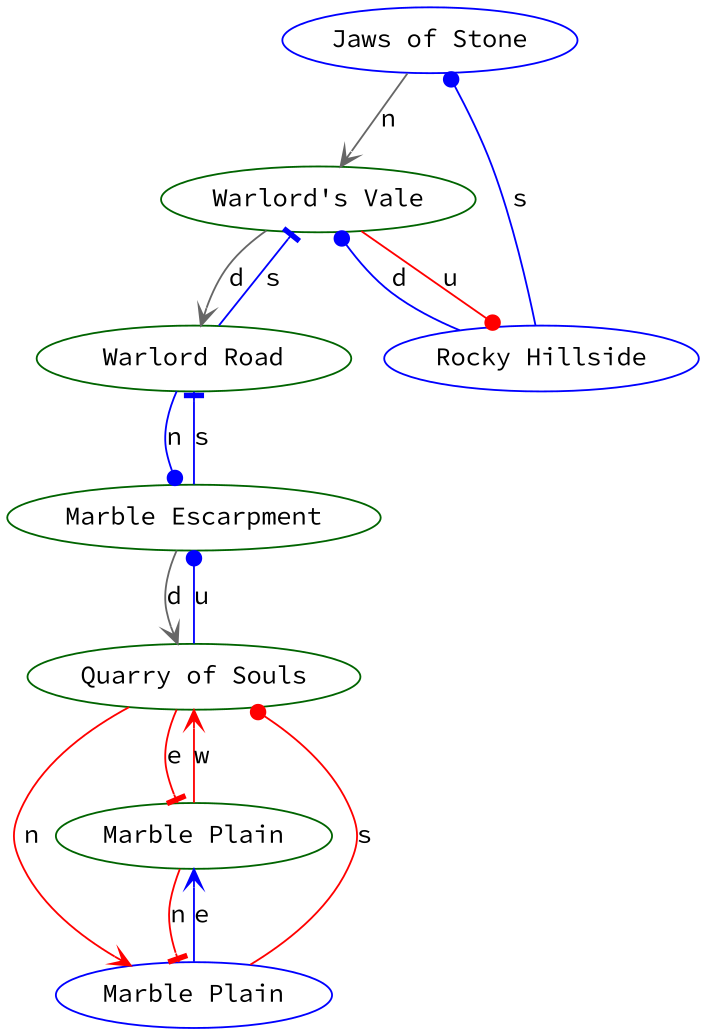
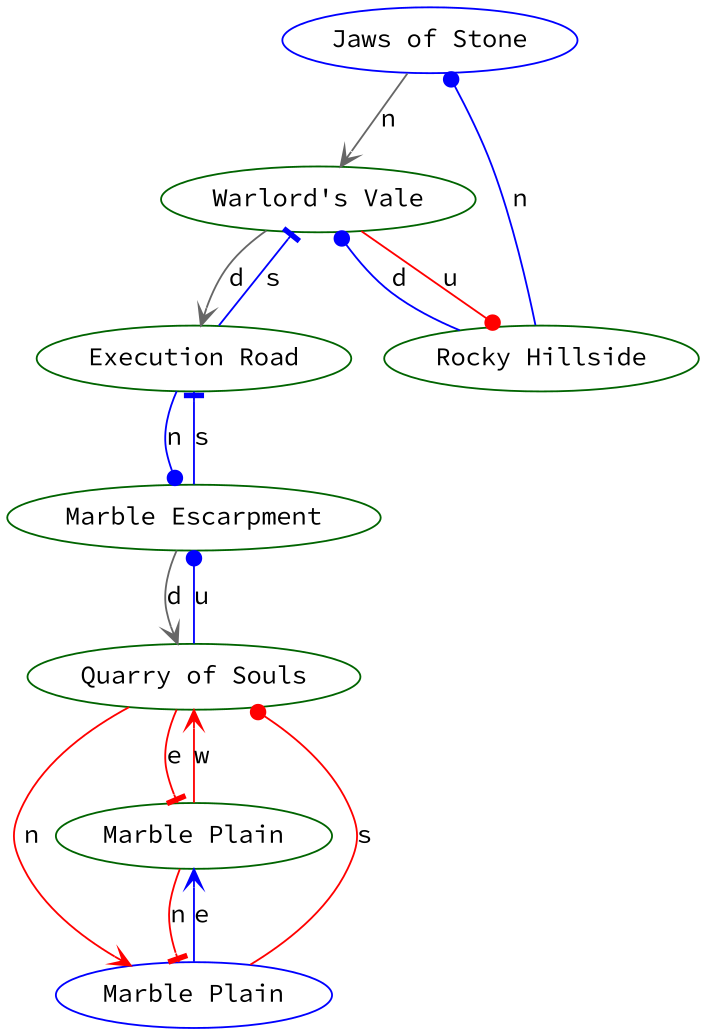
  digraph {
    fontname="Source Code Pro"
    node [color=darkgreen fontname="Source Code Pro"]
    edge [arrowhead=vee color=blue fontname="Source Code Pro"]
    n1 [color=blue label="Jaws of Stone"]
    n2 [label="Warlord's Vale"]
-   n3 [color=blue label="Rocky Hillside"]
-   n4 [label="Warlord Road"]
+   n3 [label="Rocky Hillside"]
+   n4 [label="Execution Road"]
    n5 [label="Marble Escarpment"]
    n6 [label="Quarry of Souls"]
    n7 [color=blue label="Marble Plain"]
    n8 [label="Marble Plain"]
    n1 -> n2 [color=gray40 label=n]
    n2 -> n3 [arrowhead=dot color=red label=u]
    n2 -> n4 [color=gray40 label=d]
-   n3 -> n1 [arrowhead=dot label=s]
+   n3 -> n1 [arrowhead=dot label=n]
    n3 -> n2 [arrowhead=dot label=d]
    n4 -> n2 [arrowhead=tee label=s]
    n4 -> n5 [arrowhead=dot label=n]
    n5 -> n4 [arrowhead=tee label=s]
    n5 -> n6 [color=gray40 label=d]
    n6 -> n5 [arrowhead=dot label=u]
    n6 -> n7 [color=red label=n]
    n6 -> n8 [arrowhead=tee color=red label=e]
    n7 -> n6 [arrowhead=dot color=red label=s]
    n7 -> n8 [label=e]
    n8 -> n6 [color=red label=w]
    n8 -> n7 [arrowhead=tee color=red label=n]
  }
